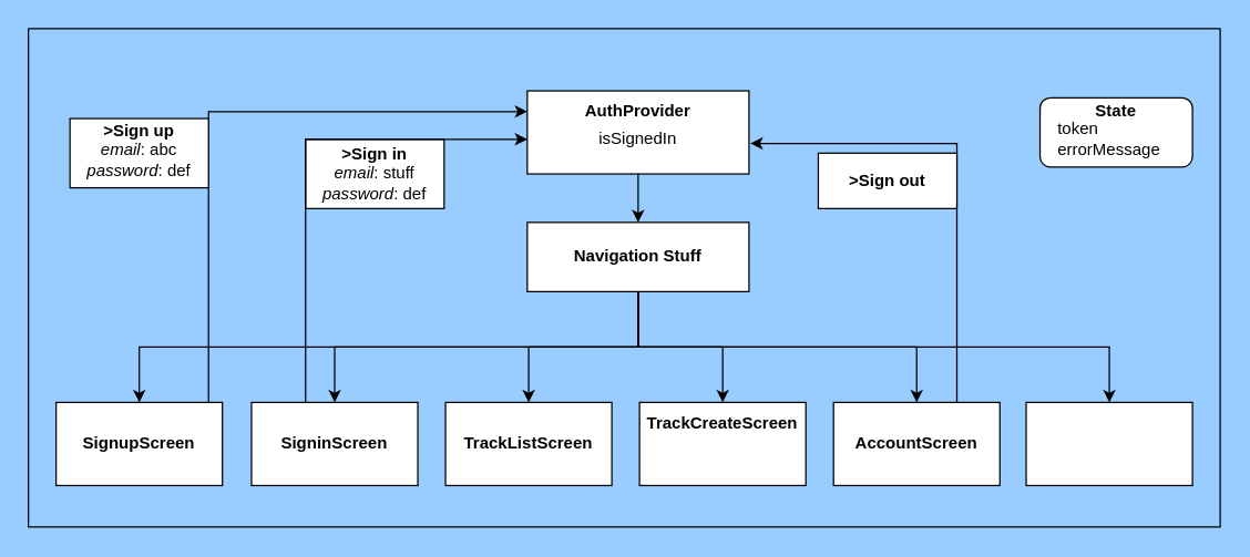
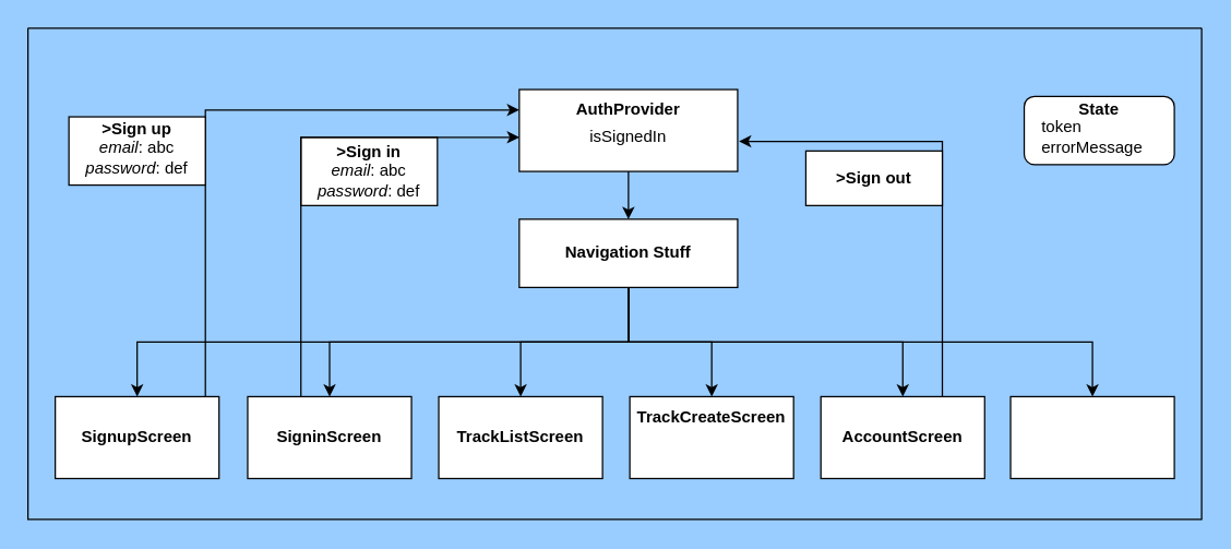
  <mxCell id="0" />
  <mxCell id="1" parent="0" />
  <mxCell id="2" value="" style="swimlane;html=1;startSize=0;horizontal=1;containerType=tree;glass=0;" parent="1" vertex="1"><mxGeometry x="20" y="20" width="860" height="360" as="geometry" /></mxCell>
  <mxCell id="3" value="" style="rounded=0;whiteSpace=wrap;html=1;" parent="2" vertex="1"><mxGeometry x="360" y="45" width="160" height="60" as="geometry" /></mxCell>
  <mxCell id="4" value="" style="rounded=0;whiteSpace=wrap;html=1;" parent="2" vertex="1"><mxGeometry x="20" y="270" width="120" height="60" as="geometry" /></mxCell>
  <mxCell id="5" style="edgeStyle=elbowEdgeStyle;rounded=0;orthogonalLoop=1;jettySize=auto;elbow=vertical;html=1;entryX=0;entryY=0.25;entryDx=0;entryDy=0;" parent="2" source="4" target="3" edge="1"><mxGeometry relative="1" as="geometry"><mxPoint x="340" y="60" as="targetPoint" /><Array as="points"><mxPoint x="130" y="60" /><mxPoint x="150" y="80" /></Array></mxGeometry></mxCell>
  <mxCell id="6" value="&lt;b&gt;AuthProvider&lt;/b&gt;" style="text;html=1;strokeColor=none;fillColor=none;align=center;verticalAlign=middle;whiteSpace=wrap;rounded=0;" parent="2" vertex="1"><mxGeometry x="410" y="50" width="60" height="20" as="geometry" /></mxCell>
  <mxCell id="7" value="isSignedIn" style="text;html=1;strokeColor=none;fillColor=none;align=center;verticalAlign=middle;whiteSpace=wrap;rounded=0;" parent="2" vertex="1"><mxGeometry x="420" y="70" width="40" height="20" as="geometry" /></mxCell>
  <mxCell id="8" style="edgeStyle=elbowEdgeStyle;rounded=0;orthogonalLoop=1;jettySize=auto;elbow=vertical;html=1;exitX=0.25;exitY=1;exitDx=0;exitDy=0;" parent="2" source="7" target="7" edge="1"><mxGeometry relative="1" as="geometry" /></mxCell>
  <mxCell id="9" value="&lt;b&gt;SignupScreen&lt;/b&gt;" style="text;html=1;strokeColor=none;fillColor=none;align=center;verticalAlign=middle;whiteSpace=wrap;rounded=0;" parent="2" vertex="1"><mxGeometry x="60" y="290" width="40" height="20" as="geometry" /></mxCell>
  <mxCell id="10" value="" style="rounded=0;whiteSpace=wrap;html=1;" parent="2" vertex="1"><mxGeometry x="161" y="270" width="120" height="60" as="geometry" /></mxCell>
  <mxCell id="11" value="" style="rounded=0;whiteSpace=wrap;html=1;" parent="2" vertex="1"><mxGeometry x="301" y="270" width="120" height="60" as="geometry" /></mxCell>
  <mxCell id="12" value="" style="rounded=0;whiteSpace=wrap;html=1;" parent="2" vertex="1"><mxGeometry x="441" y="270" width="120" height="60" as="geometry" /></mxCell>
  <mxCell id="13" style="edgeStyle=orthogonalEdgeStyle;rounded=0;orthogonalLoop=1;jettySize=auto;html=1;entryX=1.006;entryY=0.633;entryDx=0;entryDy=0;entryPerimeter=0;" parent="2" source="14" target="3" edge="1"><mxGeometry relative="1" as="geometry"><Array as="points"><mxPoint x="670" y="83" /></Array></mxGeometry></mxCell>
  <mxCell id="14" value="" style="rounded=0;whiteSpace=wrap;html=1;" parent="2" vertex="1"><mxGeometry x="581" y="270" width="120" height="60" as="geometry" /></mxCell>
  <mxCell id="15" value="" style="rounded=0;whiteSpace=wrap;html=1;" parent="2" vertex="1"><mxGeometry x="720" y="270" width="120" height="60" as="geometry" /></mxCell>
  <mxCell id="16" value="" style="rounded=0;whiteSpace=wrap;html=1;" parent="2" vertex="1"><mxGeometry x="200" y="80" width="100" height="50" as="geometry" /></mxCell>
  <mxCell id="17" value="" style="rounded=0;whiteSpace=wrap;html=1;" parent="2" vertex="1"><mxGeometry x="30" y="65" width="100" height="50" as="geometry" /></mxCell>
  <mxCell id="18" value="&lt;b&gt;&amp;gt;Sign up&lt;/b&gt;&lt;br&gt;&lt;i&gt;email&lt;/i&gt;: abc&lt;br&gt;&lt;i&gt;password&lt;/i&gt;: def" style="text;html=1;strokeColor=none;fillColor=none;align=center;verticalAlign=middle;whiteSpace=wrap;rounded=0;" parent="2" vertex="1"><mxGeometry x="40" y="60" width="80" height="55" as="geometry" /></mxCell>
- <mxCell id="19" value="&lt;b&gt;&amp;gt;Sign in&lt;/b&gt;&lt;br&gt;&lt;i&gt;email&lt;/i&gt;: stuff&lt;br&gt;&lt;i&gt;password&lt;/i&gt;: def" style="text;html=1;strokeColor=none;fillColor=none;align=center;verticalAlign=middle;whiteSpace=wrap;rounded=0;" parent="2" vertex="1"><mxGeometry x="210" y="77.5" width="80" height="55" as="geometry" /></mxCell>
+ <mxCell id="19" value="&lt;b&gt;&amp;gt;Sign in&lt;/b&gt;&lt;br&gt;&lt;i&gt;email&lt;/i&gt;: abc&lt;br&gt;&lt;i&gt;password&lt;/i&gt;: def" style="text;html=1;strokeColor=none;fillColor=none;align=center;verticalAlign=middle;whiteSpace=wrap;rounded=0;" parent="2" vertex="1"><mxGeometry x="210" y="77.5" width="80" height="55" as="geometry" /></mxCell>
  <mxCell id="20" value="&lt;b&gt;SigninScreen&lt;/b&gt;" style="text;html=1;strokeColor=none;fillColor=none;align=center;verticalAlign=middle;whiteSpace=wrap;rounded=0;" parent="2" vertex="1"><mxGeometry x="201" y="290" width="40" height="20" as="geometry" /></mxCell>
  <mxCell id="21" value="&lt;b&gt;TrackListScreen&lt;/b&gt;" style="text;html=1;strokeColor=none;fillColor=none;align=center;verticalAlign=middle;whiteSpace=wrap;rounded=0;" parent="2" vertex="1"><mxGeometry x="341" y="290" width="40" height="20" as="geometry" /></mxCell>
  <mxCell id="22" value="&lt;b&gt;TrackCreateScreen&lt;/b&gt;" style="text;html=1;strokeColor=none;fillColor=none;align=center;verticalAlign=middle;whiteSpace=wrap;rounded=0;" parent="2" vertex="1"><mxGeometry x="481" y="275" width="40" height="20" as="geometry" /></mxCell>
  <mxCell id="23" value="&lt;b&gt;AccountScreen&lt;/b&gt;" style="text;html=1;strokeColor=none;fillColor=none;align=center;verticalAlign=middle;whiteSpace=wrap;rounded=0;" parent="2" vertex="1"><mxGeometry x="621" y="290" width="40" height="20" as="geometry" /></mxCell>
  <mxCell id="24" value="Navigation stuff" style="text;html=1;strokeColor=none;fillColor=none;align=center;verticalAlign=middle;whiteSpace=wrap;rounded=0;" parent="2" vertex="1"><mxGeometry x="395" y="150" width="90" height="20" as="geometry" /></mxCell>
  <mxCell id="25" value="" style="rounded=0;whiteSpace=wrap;html=1;" parent="2" vertex="1"><mxGeometry x="570" y="90" width="100" height="40" as="geometry" /></mxCell>
  <mxCell id="26" value="&lt;b&gt;&amp;gt;Sign out&lt;/b&gt;" style="text;html=1;strokeColor=none;fillColor=none;align=center;verticalAlign=middle;whiteSpace=wrap;rounded=0;" parent="2" vertex="1"><mxGeometry x="590" y="102.5" width="60" height="15" as="geometry" /></mxCell>
  <mxCell id="27" value="" style="rounded=1;whiteSpace=wrap;html=1;" vertex="1" parent="2"><mxGeometry x="730" y="50" width="110" height="50" as="geometry" /></mxCell>
  <mxCell id="28" value="&lt;div style=&quot;text-align: left&quot;&gt;&lt;span&gt;&lt;b&gt;State&lt;/b&gt;&lt;/span&gt;&lt;/div&gt;" style="text;html=1;strokeColor=none;fillColor=none;align=center;verticalAlign=middle;whiteSpace=wrap;rounded=0;" vertex="1" parent="2"><mxGeometry x="765" y="50" width="40" height="20" as="geometry" /></mxCell>
  <mxCell id="29" style="edgeStyle=elbowEdgeStyle;rounded=0;orthogonalLoop=1;jettySize=auto;html=1;" parent="1" source="10" edge="1"><mxGeometry relative="1" as="geometry"><mxPoint x="380" y="100" as="targetPoint" /><Array as="points"><mxPoint x="220" y="100" /></Array></mxGeometry></mxCell>
  <mxCell id="30" style="edgeStyle=orthogonalEdgeStyle;rounded=0;orthogonalLoop=1;jettySize=auto;html=1;" parent="1" source="36" target="4" edge="1"><mxGeometry relative="1" as="geometry"><Array as="points"><mxPoint x="460" y="250" /><mxPoint x="100" y="250" /></Array></mxGeometry></mxCell>
  <mxCell id="31" style="edgeStyle=orthogonalEdgeStyle;rounded=0;orthogonalLoop=1;jettySize=auto;html=1;" parent="1" source="36" target="10" edge="1"><mxGeometry relative="1" as="geometry"><Array as="points"><mxPoint x="460" y="250" /><mxPoint x="241" y="250" /></Array></mxGeometry></mxCell>
  <mxCell id="32" style="edgeStyle=orthogonalEdgeStyle;rounded=0;orthogonalLoop=1;jettySize=auto;html=1;entryX=0.5;entryY=0;entryDx=0;entryDy=0;" parent="1" source="36" target="11" edge="1"><mxGeometry relative="1" as="geometry" /></mxCell>
  <mxCell id="33" style="edgeStyle=orthogonalEdgeStyle;rounded=0;orthogonalLoop=1;jettySize=auto;html=1;entryX=0.5;entryY=0;entryDx=0;entryDy=0;" parent="1" source="36" target="12" edge="1"><mxGeometry relative="1" as="geometry" /></mxCell>
  <mxCell id="34" style="edgeStyle=orthogonalEdgeStyle;rounded=0;orthogonalLoop=1;jettySize=auto;html=1;entryX=0.5;entryY=0;entryDx=0;entryDy=0;" parent="1" source="36" target="14" edge="1"><mxGeometry relative="1" as="geometry"><Array as="points"><mxPoint x="460" y="250" /><mxPoint x="661" y="250" /></Array></mxGeometry></mxCell>
  <mxCell id="35" style="edgeStyle=orthogonalEdgeStyle;rounded=0;orthogonalLoop=1;jettySize=auto;html=1;entryX=0.5;entryY=0;entryDx=0;entryDy=0;" parent="1" source="36" target="15" edge="1"><mxGeometry relative="1" as="geometry"><Array as="points"><mxPoint x="460" y="250" /><mxPoint x="800" y="250" /></Array></mxGeometry></mxCell>
  <mxCell id="36" value="&lt;b&gt;Navigation Stuff&lt;/b&gt;" style="rounded=0;whiteSpace=wrap;html=1;" parent="1" vertex="1"><mxGeometry x="380" y="160" width="160" height="50" as="geometry" /></mxCell>
  <mxCell id="37" style="edgeStyle=orthogonalEdgeStyle;rounded=0;orthogonalLoop=1;jettySize=auto;html=1;entryX=0.5;entryY=0;entryDx=0;entryDy=0;" parent="1" source="3" target="36" edge="1"><mxGeometry relative="1" as="geometry" /></mxCell>
  <mxCell id="38" value="&lt;div style=&quot;text-align: left&quot;&gt;&lt;span&gt;token&lt;/span&gt;&lt;/div&gt;&lt;div style=&quot;text-align: left&quot;&gt;&lt;span&gt;errorMessage&lt;/span&gt;&lt;/div&gt;" style="text;html=1;strokeColor=none;fillColor=none;align=center;verticalAlign=middle;whiteSpace=wrap;rounded=0;" vertex="1" parent="1"><mxGeometry x="780" y="90" width="40" height="20" as="geometry" /></mxCell>
